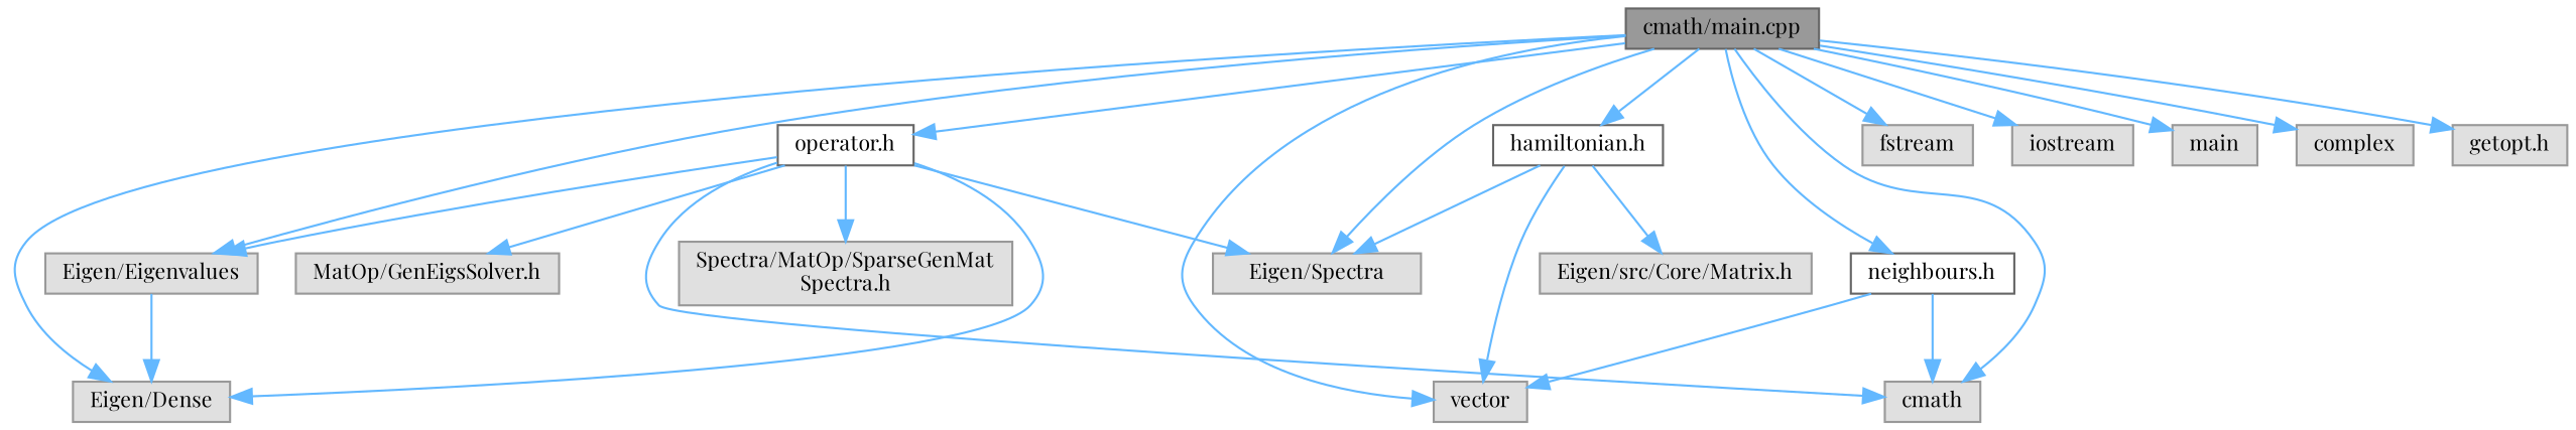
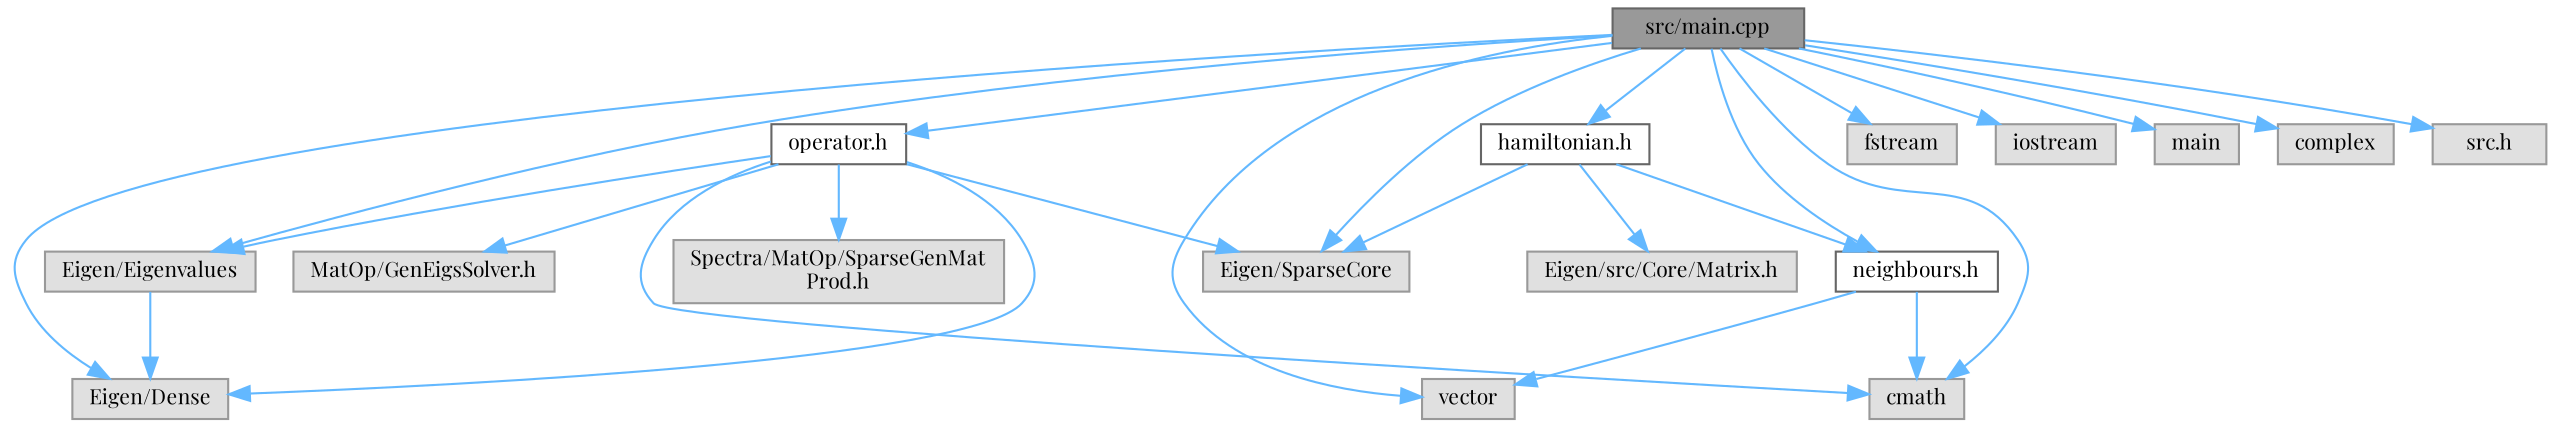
  digraph {
    fontname="Playfair Display"
    node [color=grey60 fillcolor="#E0E0E0" fontname="Playfair Display" fontsize=10 shape=box style=filled]
    edge [color=steelblue1 fontname="Playfair Display" fontsize=10 labelfontname=Helvetica labelfontsize=10 style=solid]
-   n1 [color=gray40 fillcolor=grey60 fontcolor=black height=0.2 label="cmath/main.cpp" width=0.4]
+   n1 [color=gray40 fillcolor=grey60 fontcolor=black height=0.2 label="src/main.cpp" width=0.4]
    n2 [height=0.2 label="Eigen/Dense" width=0.4]
-   n3 [height=0.2 label="Eigen/Spectra" width=0.4]
+   n3 [height=0.2 label="Eigen/SparseCore" width=0.4]
    n4 [height=0.2 label="Eigen/Eigenvalues" width=0.4]
    n5 [height=0.2 label=cmath width=0.4]
    n6 [height=0.2 label=fstream width=0.4]
    n7 [height=0.2 label=iostream width=0.4]
    n8 [height=0.2 label=vector width=0.4]
    n9 [height=0.2 label=main width=0.4]
    n10 [height=0.2 label=complex width=0.4]
-   n11 [height=0.2 label="getopt.h" width=0.4]
+   n11 [height=0.2 label="src.h" width=0.4]
    n12 [color=grey40 fillcolor=white height=0.2 label="hamiltonian.h" width=0.4]
    n13 [color=grey40 fillcolor=white height=0.2 label="operator.h" width=0.4]
    n14 [color=grey40 fillcolor=white height=0.2 label="neighbours.h" width=0.4]
    n15 [height=0.2 label="Eigen/src/Core/Matrix.h" width=0.4]
    n16 [height=0.2 label="MatOp/GenEigsSolver.h" width=0.4]
-   n17 [height=0.2 label="Spectra/MatOp/SparseGenMat\lSpectra.h" width=0.4]
+   n17 [height=0.2 label="Spectra/MatOp/SparseGenMat\lProd.h" width=0.4]
    n1 -> n2
    n1 -> n3
    n1 -> n4
    n1 -> n5
    n1 -> n6
    n1 -> n7
    n1 -> n8
    n1 -> n9
    n1 -> n10
    n1 -> n11
    n1 -> n12
    n1 -> n13
    n1 -> n14
    n4 -> n2
    n12 -> n3
-   n12 -> n8
+   n12 -> n14
    n12 -> n15
    n13 -> n2
    n13 -> n3
    n13 -> n4
    n13 -> n5
    n13 -> n16
    n13 -> n17
    n14 -> n5
    n14 -> n8
  }
